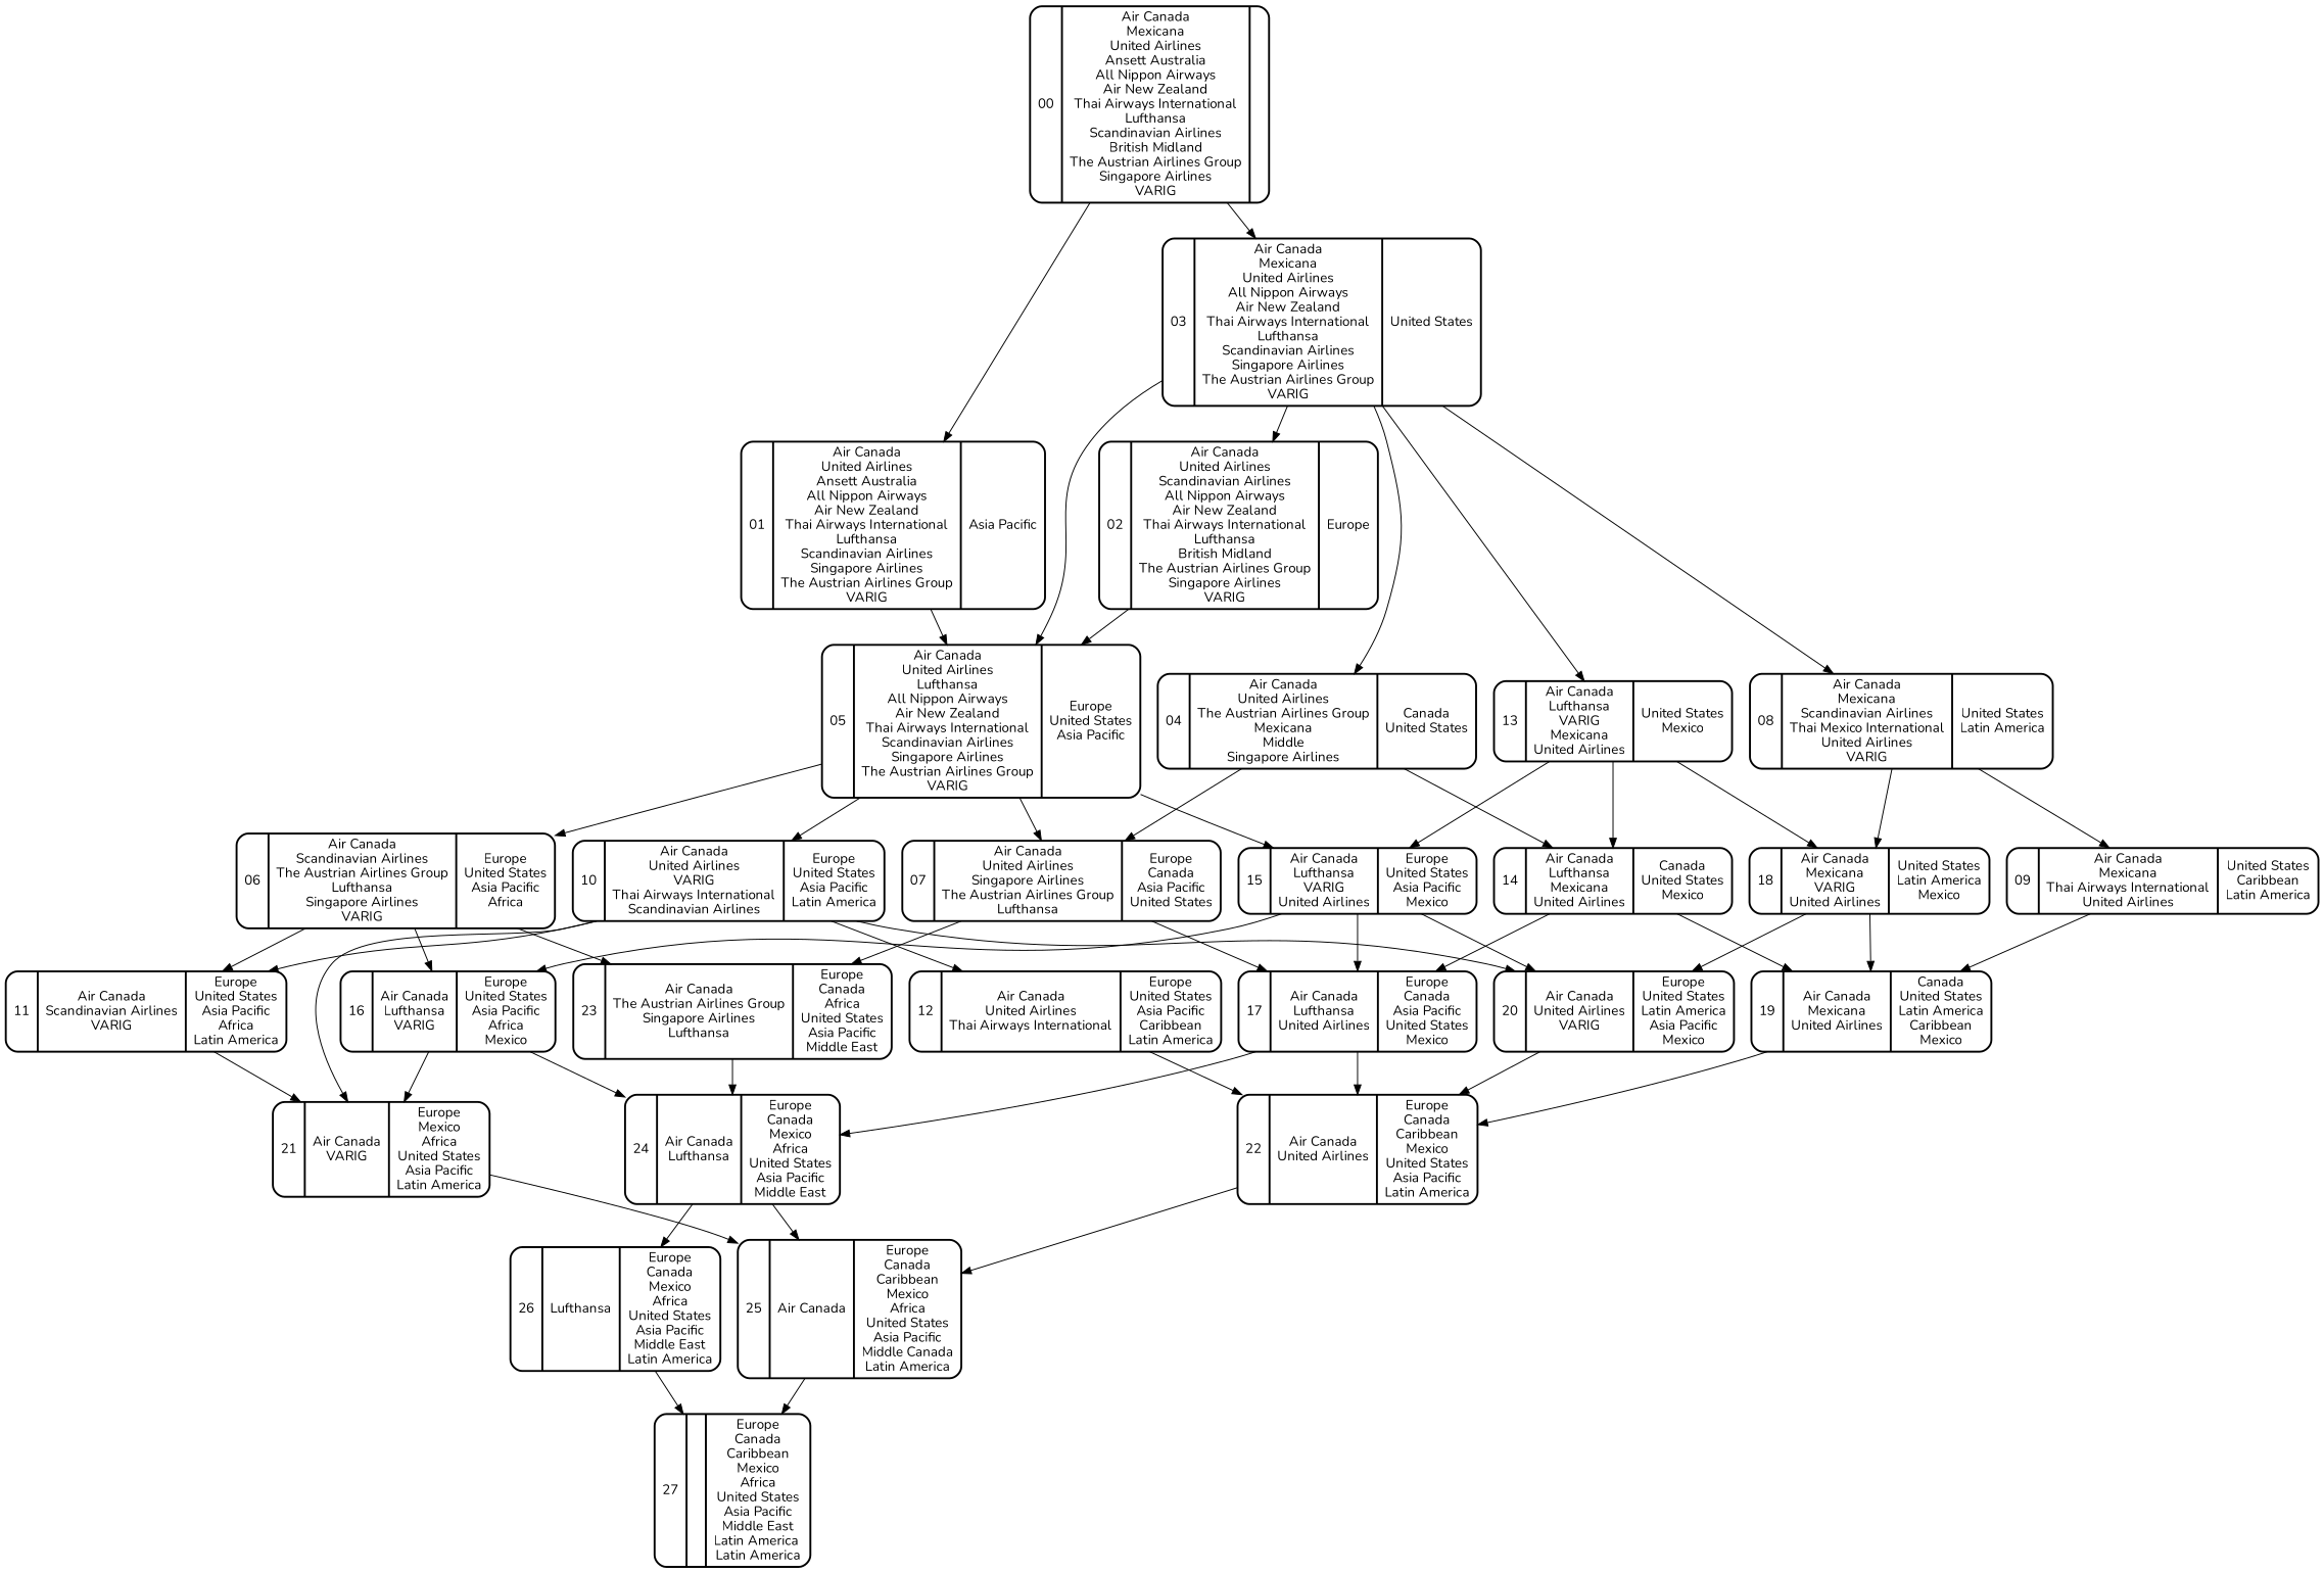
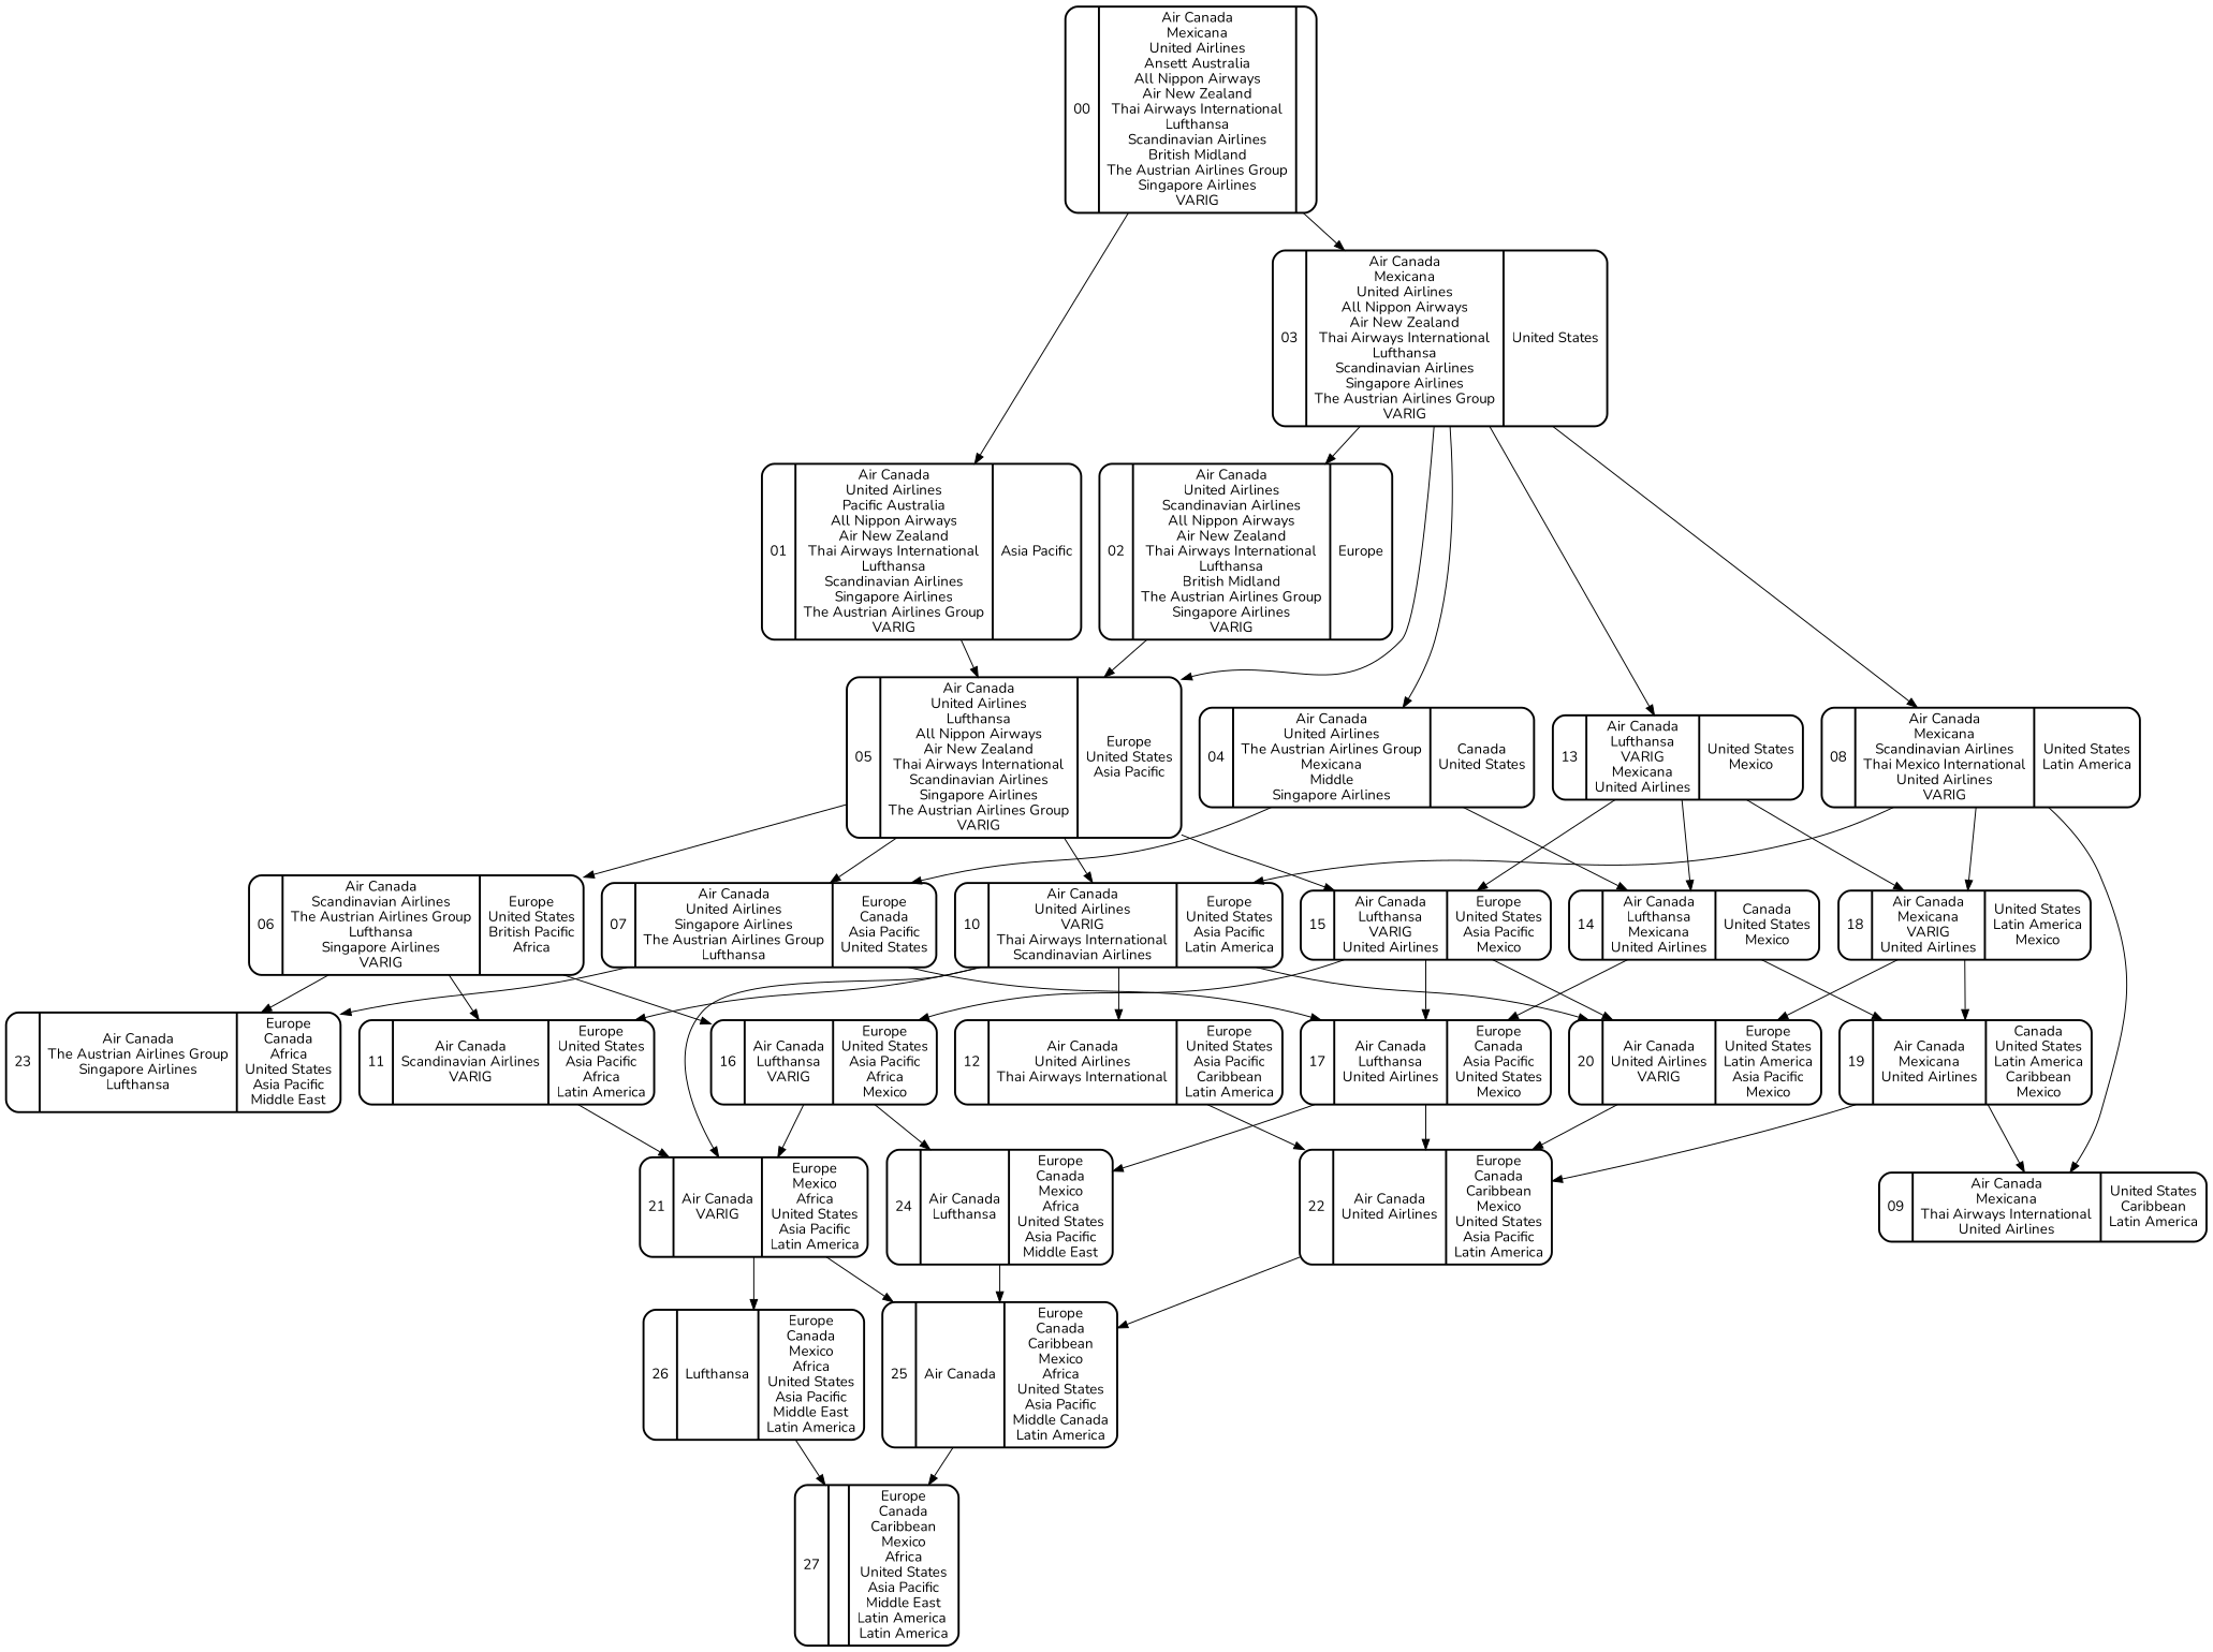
  digraph {
    fontname=Nunito
    node [color=black fontname=Nunito shape=Mrecord style=bold]
    edge [color=black fontname=Nunito]
    n1 [label="00|Air Canada\nMexicana\nUnited Airlines\nAnsett Australia\nAll Nippon Airways\nAir New Zealand\nThai Airways International\nLufthansa\nScandinavian Airlines\nBritish Midland\nThe Austrian Airlines Group\nSingapore Airlines\nVARIG|"]
-   n2 [label="01|Air Canada\nUnited Airlines\nAnsett Australia\nAll Nippon Airways\nAir New Zealand\nThai Airways International\nLufthansa\nScandinavian Airlines\nSingapore Airlines\nThe Austrian Airlines Group\nVARIG|Asia Pacific"]
+   n2 [label="01|Air Canada\nUnited Airlines\nPacific Australia\nAll Nippon Airways\nAir New Zealand\nThai Airways International\nLufthansa\nScandinavian Airlines\nSingapore Airlines\nThe Austrian Airlines Group\nVARIG|Asia Pacific"]
    n3 [label="03|Air Canada\nMexicana\nUnited Airlines\nAll Nippon Airways\nAir New Zealand\nThai Airways International\nLufthansa\nScandinavian Airlines\nSingapore Airlines\nThe Austrian Airlines Group\nVARIG|United States"]
    n4 [label="05|Air Canada\nUnited Airlines\nLufthansa\nAll Nippon Airways\nAir New Zealand\nThai Airways International\nScandinavian Airlines\nSingapore Airlines\nThe Austrian Airlines Group\nVARIG|Europe\nUnited States\nAsia Pacific"]
    n5 [label="02|Air Canada\nUnited Airlines\nScandinavian Airlines\nAll Nippon Airways\nAir New Zealand\nThai Airways International\nLufthansa\nBritish Midland\nThe Austrian Airlines Group\nSingapore Airlines\nVARIG|Europe"]
    n6 [label="04|Air Canada\nUnited Airlines\nThe Austrian Airlines Group\nMexicana\nMiddle\nSingapore Airlines|Canada\nUnited States"]
    n7 [label="08|Air Canada\nMexicana\nScandinavian Airlines\nThai Mexico International\nUnited Airlines\nVARIG|United States\nLatin America"]
    n8 [label="13|Air Canada\nLufthansa\nVARIG\nMexicana\nUnited Airlines|United States\nMexico"]
    n9 [label="07|Air Canada\nUnited Airlines\nSingapore Airlines\nThe Austrian Airlines Group\nLufthansa|Europe\nCanada\nAsia Pacific\nUnited States"]
-   n10 [label="06|Air Canada\nScandinavian Airlines\nThe Austrian Airlines Group\nLufthansa\nSingapore Airlines\nVARIG|Europe\nUnited States\nAsia Pacific\nAfrica"]
+   n10 [label="06|Air Canada\nScandinavian Airlines\nThe Austrian Airlines Group\nLufthansa\nSingapore Airlines\nVARIG|Europe\nUnited States\nBritish Pacific\nAfrica"]
    n11 [label="10|Air Canada\nUnited Airlines\nVARIG\nThai Airways International\nScandinavian Airlines|Europe\nUnited States\nAsia Pacific\nLatin America"]
    n12 [label="15|Air Canada\nLufthansa\nVARIG\nUnited Airlines|Europe\nUnited States\nAsia Pacific\nMexico"]
    n13 [label="14|Air Canada\nLufthansa\nMexicana\nUnited Airlines|Canada\nUnited States\nMexico"]
    n14 [label="09|Air Canada\nMexicana\nThai Airways International\nUnited Airlines|United States\nCaribbean\nLatin America"]
    n15 [label="18|Air Canada\nMexicana\nVARIG\nUnited Airlines|United States\nLatin America\nMexico"]
    n16 [label="23|Air Canada\nThe Austrian Airlines Group\nSingapore Airlines\nLufthansa|Europe\nCanada\nAfrica\nUnited States\nAsia Pacific\nMiddle East"]
    n17 [label="17|Air Canada\nLufthansa\nUnited Airlines|Europe\nCanada\nAsia Pacific\nUnited States\nMexico"]
    n18 [label="19|Air Canada\nMexicana\nUnited Airlines|Canada\nUnited States\nLatin America\nCaribbean\nMexico"]
    n19 [label="11|Air Canada\nScandinavian Airlines\nVARIG|Europe\nUnited States\nAsia Pacific\nAfrica\nLatin America"]
    n20 [label="16|Air Canada\nLufthansa\nVARIG|Europe\nUnited States\nAsia Pacific\nAfrica\nMexico"]
    n21 [label="12|Air Canada\nUnited Airlines\nThai Airways International|Europe\nUnited States\nAsia Pacific\nCaribbean\nLatin America"]
    n22 [label="20|Air Canada\nUnited Airlines\nVARIG|Europe\nUnited States\nLatin America\nAsia Pacific\nMexico"]
    n23 [label="21|Air Canada\nVARIG|Europe\nMexico\nAfrica\nUnited States\nAsia Pacific\nLatin America"]
    n24 [label="24|Air Canada\nLufthansa|Europe\nCanada\nMexico\nAfrica\nUnited States\nAsia Pacific\nMiddle East"]
    n25 [label="22|Air Canada\nUnited Airlines|Europe\nCanada\nCaribbean\nMexico\nUnited States\nAsia Pacific\nLatin America"]
    n26 [label="25|Air Canada|Europe\nCanada\nCaribbean\nMexico\nAfrica\nUnited States\nAsia Pacific\nMiddle Canada\nLatin America"]
    n27 [label="26|Lufthansa|Europe\nCanada\nMexico\nAfrica\nUnited States\nAsia Pacific\nMiddle East\nLatin America "]
    n28 [label="27||Europe\nCanada\nCaribbean\nMexico\nAfrica\nUnited States\nAsia Pacific\nMiddle East\nLatin America \nLatin America"]
    n1 -> n2
    n1 -> n3
    n2 -> n4
    n3 -> n4
    n3 -> n5
    n3 -> n6
    n3 -> n7
    n3 -> n8
    n4 -> n9
    n4 -> n10
    n4 -> n11
    n4 -> n12
    n5 -> n4
    n6 -> n9
    n6 -> n13
+   n7 -> n11
    n7 -> n14
    n7 -> n15
    n8 -> n12
    n8 -> n13
    n8 -> n15
    n9 -> n16
    n9 -> n17
    n10 -> n16
    n10 -> n19
    n10 -> n20
    n11 -> n19
    n11 -> n21
    n11 -> n22
    n11 -> n23
    n12 -> n17
    n12 -> n20
    n12 -> n22
    n13 -> n17
    n13 -> n18
-   n14 -> n18
+   n18 -> n14
    n15 -> n18
    n15 -> n22
-   n16 -> n24
    n17 -> n24
    n17 -> n25
    n18 -> n25
    n19 -> n23
    n20 -> n23
    n20 -> n24
    n21 -> n25
    n22 -> n25
    n23 -> n26
    n24 -> n26
-   n24 -> n27
+   n23 -> n27
    n25 -> n26
    n26 -> n28
    n27 -> n28
  }
